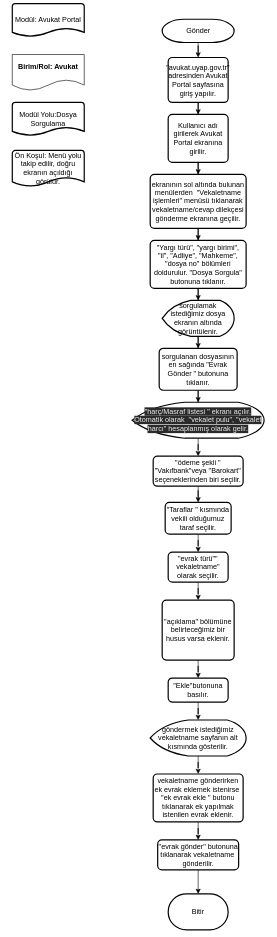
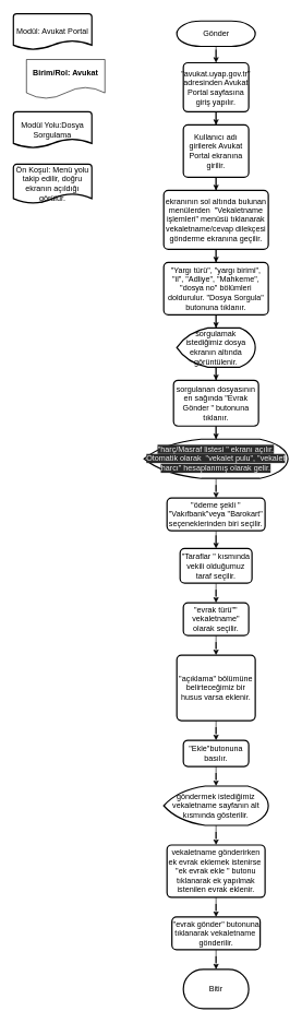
  <mxCell id="0" />
  <mxCell id="1" parent="0" />
  <mxCell id="2" style="edgeStyle=orthogonalEdgeStyle;rounded=0;orthogonalLoop=1;jettySize=auto;html=1;" parent="1" source="3" target="8" edge="1"><mxGeometry relative="1" as="geometry" /></mxCell>
  <mxCell id="3" value="Gönder" style="shape=mxgraph.flowchart.terminator;strokeWidth=2;gradientColor=none;gradientDirection=north;fontStyle=0;html=1;" parent="1" vertex="1"><mxGeometry x="270" y="31.25" width="120" height="38.75" as="geometry" /></mxCell>
- <mxCell id="4" value="Modül: Avukat Portal" style="strokeWidth=2;html=1;shape=mxgraph.flowchart.document2;whiteSpace=wrap;size=0.25;" parent="1" vertex="1"><mxGeometry x="20" y="5" width="120" height="55" as="geometry" /></mxCell>
+ <mxCell id="4" value="Modül: Avukat Portal" style="strokeWidth=2;html=1;shape=mxgraph.flowchart.document2;whiteSpace=wrap;size=0.25;" parent="1" vertex="1"><mxGeometry x="20" y="20" width="120" height="55" as="geometry" /></mxCell>
  <mxCell id="5" value="Modül Yolu:Dosya Sorgulama" style="strokeWidth=2;html=1;shape=mxgraph.flowchart.document2;whiteSpace=wrap;size=0.25;" parent="1" vertex="1"><mxGeometry x="20" y="170" width="120" height="55" as="geometry" /></mxCell>
  <mxCell id="6" value="Ön Koşul: Menü yolu takip edilir, doğru ekranın açıldığı görülür." style="strokeWidth=2;html=1;shape=mxgraph.flowchart.document2;whiteSpace=wrap;size=0.25;" parent="1" vertex="1"><mxGeometry x="20" y="250" width="120" height="60" as="geometry" /></mxCell>
  <mxCell id="7" style="edgeStyle=orthogonalEdgeStyle;rounded=0;orthogonalLoop=1;jettySize=auto;html=1;" parent="1" source="8" target="11" edge="1"><mxGeometry relative="1" as="geometry" /></mxCell>
  <mxCell id="8" value="&quot;avukat.uyap.gov.tr&quot; adresinden Avukat Portal sayfasına giriş yapılır." style="rounded=1;whiteSpace=wrap;html=1;absoluteArcSize=1;arcSize=14;strokeWidth=2;" parent="1" vertex="1"><mxGeometry x="280" y="95" width="100" height="75" as="geometry" /></mxCell>
- <mxCell id="9" value="Bitir" style="strokeWidth=2;html=1;shape=mxgraph.flowchart.terminator;whiteSpace=wrap;" parent="1" vertex="1"><mxGeometry x="280" y="1490" width="100" height="60" as="geometry" /></mxCell>
+ <mxCell id="9" value="Bitir" style="strokeWidth=2;html=1;shape=mxgraph.flowchart.terminator;whiteSpace=wrap;" parent="1" vertex="1"><mxGeometry x="280" y="1480" width="100" height="60" as="geometry" /></mxCell>
  <mxCell id="10" style="edgeStyle=orthogonalEdgeStyle;rounded=0;orthogonalLoop=1;jettySize=auto;html=1;exitX=0.5;exitY=1;exitDx=0;exitDy=0;" parent="1" source="11" target="13" edge="1"><mxGeometry relative="1" as="geometry" /></mxCell>
  <mxCell id="11" value="Kullanıcı adı girilerek Avukat Portal ekranına girilir." style="rounded=1;whiteSpace=wrap;html=1;absoluteArcSize=1;arcSize=14;strokeWidth=2;" parent="1" vertex="1"><mxGeometry x="280" y="190" width="100" height="80" as="geometry" /></mxCell>
  <mxCell id="12" style="edgeStyle=orthogonalEdgeStyle;rounded=0;orthogonalLoop=1;jettySize=auto;html=1;" edge="1" parent="1" source="13" target="15"><mxGeometry relative="1" as="geometry" /></mxCell>
  <mxCell id="13" value="ekranının sol altında bulunan menülerden&amp;nbsp; &quot;Vekaletname işlemleri&quot; menüsü tıklanarak vekaletname/cevap dilekçesi gönderme ekranına geçilir." style="rounded=1;whiteSpace=wrap;html=1;absoluteArcSize=1;arcSize=14;strokeWidth=2;" parent="1" vertex="1"><mxGeometry x="250" y="290" width="160" height="90" as="geometry" /></mxCell>
  <mxCell id="14" style="edgeStyle=orthogonalEdgeStyle;rounded=0;orthogonalLoop=1;jettySize=auto;html=1;" parent="1" source="15" target="20" edge="1"><mxGeometry relative="1" as="geometry" /></mxCell>
  <mxCell id="15" value="&quot;Yargı türü&quot;, &quot;yargı birimi&quot;, &quot;il&quot;, &quot;Adliye&quot;, &quot;Mahkeme&quot;, &quot;dosya no&quot; bölümleri doldurulur. &quot;Dosya Sorgula&quot; butonuna tıklanır." style="rounded=1;whiteSpace=wrap;html=1;absoluteArcSize=1;arcSize=14;strokeWidth=2;" parent="1" vertex="1"><mxGeometry x="250" y="400" width="160" height="80" as="geometry" /></mxCell>
  <mxCell id="16" style="edgeStyle=orthogonalEdgeStyle;rounded=0;orthogonalLoop=1;jettySize=auto;html=1;" parent="1" source="17" target="22" edge="1"><mxGeometry relative="1" as="geometry"><mxPoint x="330" y="680" as="targetPoint" /></mxGeometry></mxCell>
  <mxCell id="17" value="sorgulanan dosyasının en sağında &quot;Evrak Gönder &quot; butonuna tıklanır." style="rounded=1;whiteSpace=wrap;html=1;absoluteArcSize=1;arcSize=14;strokeWidth=2;" parent="1" vertex="1"><mxGeometry x="265" y="580" width="130" height="70" as="geometry" /></mxCell>
- <mxCell id="18" value="Birim/Rol: Avukat" style="shape=document;whiteSpace=wrap;html=1;boundedLbl=1;fontStyle=1" parent="1" vertex="1"><mxGeometry x="20" y="90" width="120" height="60" as="geometry" /></mxCell>
+ <mxCell id="18" value="Birim/Rol: Avukat" style="shape=document;whiteSpace=wrap;html=1;boundedLbl=1;fontStyle=1" parent="1" vertex="1"><mxGeometry x="40" y="90" width="120" height="60" as="geometry" /></mxCell>
  <mxCell id="19" style="edgeStyle=orthogonalEdgeStyle;rounded=0;orthogonalLoop=1;jettySize=auto;html=1;" edge="1" parent="1" source="20" target="17"><mxGeometry relative="1" as="geometry" /></mxCell>
  <mxCell id="20" value="sorgulamak istediğimiz dosya ekranın altında görüntülenir." style="strokeWidth=2;html=1;shape=mxgraph.flowchart.display;whiteSpace=wrap;" vertex="1" parent="1"><mxGeometry x="270" y="500" width="120" height="60" as="geometry" /></mxCell>
  <mxCell id="21" style="edgeStyle=orthogonalEdgeStyle;rounded=0;orthogonalLoop=1;jettySize=auto;html=1;" edge="1" parent="1" source="22" target="24"><mxGeometry relative="1" as="geometry" /></mxCell>
  <mxCell id="22" value="&lt;span style=&quot;color: rgb(240, 240, 240); font-family: Helvetica; font-size: 12px; font-style: normal; font-variant-ligatures: normal; font-variant-caps: normal; font-weight: 400; letter-spacing: normal; orphans: 2; text-align: center; text-indent: 0px; text-transform: none; widows: 2; word-spacing: 0px; -webkit-text-stroke-width: 0px; background-color: rgb(42, 42, 42); text-decoration-thickness: initial; text-decoration-style: initial; text-decoration-color: initial; float: none; display: inline !important;&quot;&gt;&quot;harç/Masraf listesi &quot; ekranı açılır. Otomatik olarak&amp;nbsp; &quot;vekalet pulu&quot;, &quot;vekalet harcı&quot; hesaplanmış olarak gelir.&lt;/span&gt;" style="strokeWidth=2;html=1;shape=mxgraph.flowchart.display;whiteSpace=wrap;" vertex="1" parent="1"><mxGeometry x="220" y="670" width="220" height="60" as="geometry" /></mxCell>
  <mxCell id="23" style="edgeStyle=orthogonalEdgeStyle;rounded=0;orthogonalLoop=1;jettySize=auto;html=1;" edge="1" parent="1" source="24" target="26"><mxGeometry relative="1" as="geometry" /></mxCell>
  <mxCell id="24" value="&quot;ödeme şekli &quot; &quot;Vakıfbank&quot;veya &quot;Barokart&quot; seçeneklerinden biri seçilir." style="rounded=1;whiteSpace=wrap;html=1;absoluteArcSize=1;arcSize=14;strokeWidth=2;" vertex="1" parent="1"><mxGeometry x="255" y="760" width="150" height="50" as="geometry" /></mxCell>
  <mxCell id="25" style="edgeStyle=orthogonalEdgeStyle;rounded=0;orthogonalLoop=1;jettySize=auto;html=1;" edge="1" parent="1" source="26" target="28"><mxGeometry relative="1" as="geometry" /></mxCell>
  <mxCell id="26" value="&quot;Taraflar &quot; kısmında vekili olduğumuz taraf seçilir." style="rounded=1;whiteSpace=wrap;html=1;absoluteArcSize=1;arcSize=14;strokeWidth=2;" vertex="1" parent="1"><mxGeometry x="275" y="837" width="110" height="53" as="geometry" /></mxCell>
  <mxCell id="27" style="edgeStyle=orthogonalEdgeStyle;rounded=0;orthogonalLoop=1;jettySize=auto;html=1;" edge="1" parent="1" source="28" target="30"><mxGeometry relative="1" as="geometry" /></mxCell>
  <mxCell id="28" value="&quot;evrak türü&quot;&quot; vekaletname&quot; olarak seçilir." style="rounded=1;whiteSpace=wrap;html=1;absoluteArcSize=1;arcSize=14;strokeWidth=2;" vertex="1" parent="1"><mxGeometry x="280" y="920" width="100" height="50" as="geometry" /></mxCell>
  <mxCell id="29" style="edgeStyle=orthogonalEdgeStyle;rounded=0;orthogonalLoop=1;jettySize=auto;html=1;" edge="1" parent="1" source="30" target="32"><mxGeometry relative="1" as="geometry" /></mxCell>
  <mxCell id="30" value="&quot;açıklama&quot; bölümüne belirteceğimiz bir husus varsa eklenir." style="rounded=1;whiteSpace=wrap;html=1;absoluteArcSize=1;arcSize=14;strokeWidth=2;" vertex="1" parent="1"><mxGeometry x="270" y="1000" width="120" height="100" as="geometry" /></mxCell>
  <mxCell id="31" style="edgeStyle=orthogonalEdgeStyle;rounded=0;orthogonalLoop=1;jettySize=auto;html=1;" edge="1" parent="1" source="32" target="38"><mxGeometry relative="1" as="geometry" /></mxCell>
  <mxCell id="32" value="&quot;Ekle&quot;butonuna basılır." style="rounded=1;whiteSpace=wrap;html=1;absoluteArcSize=1;arcSize=14;strokeWidth=2;" vertex="1" parent="1"><mxGeometry x="280" y="1130" width="100" height="40" as="geometry" /></mxCell>
  <mxCell id="33" style="edgeStyle=orthogonalEdgeStyle;rounded=0;orthogonalLoop=1;jettySize=auto;html=1;" edge="1" parent="1" source="34" target="36"><mxGeometry relative="1" as="geometry" /></mxCell>
  <mxCell id="34" value="vekaletname gönderirken ek evrak eklemek istenirse  &quot;ek evrak ekle &quot; butonu tıklanarak ek yapılmak istenilen evrak eklenir." style="rounded=1;whiteSpace=wrap;html=1;absoluteArcSize=1;arcSize=14;strokeWidth=2;" vertex="1" parent="1"><mxGeometry x="255" y="1290" width="150" height="80" as="geometry" /></mxCell>
  <mxCell id="35" style="edgeStyle=orthogonalEdgeStyle;rounded=0;orthogonalLoop=1;jettySize=auto;html=1;" edge="1" parent="1" source="36" target="9"><mxGeometry relative="1" as="geometry" /></mxCell>
  <mxCell id="36" value="&quot;evrak gönder&quot; butonuna tıklanarak vekaletname  gönderilir." style="rounded=1;whiteSpace=wrap;html=1;absoluteArcSize=1;arcSize=14;strokeWidth=2;" vertex="1" parent="1"><mxGeometry x="262.5" y="1400" width="135" height="50" as="geometry" /></mxCell>
  <mxCell id="37" style="edgeStyle=orthogonalEdgeStyle;rounded=0;orthogonalLoop=1;jettySize=auto;html=1;" edge="1" parent="1" source="38" target="34"><mxGeometry relative="1" as="geometry" /></mxCell>
  <mxCell id="38" value="göndermek istediğimiz vekaletname sayfanın alt kısmında gösterilir." style="strokeWidth=2;html=1;shape=mxgraph.flowchart.display;whiteSpace=wrap;" vertex="1" parent="1"><mxGeometry x="250" y="1200" width="160" height="60" as="geometry" /></mxCell>
